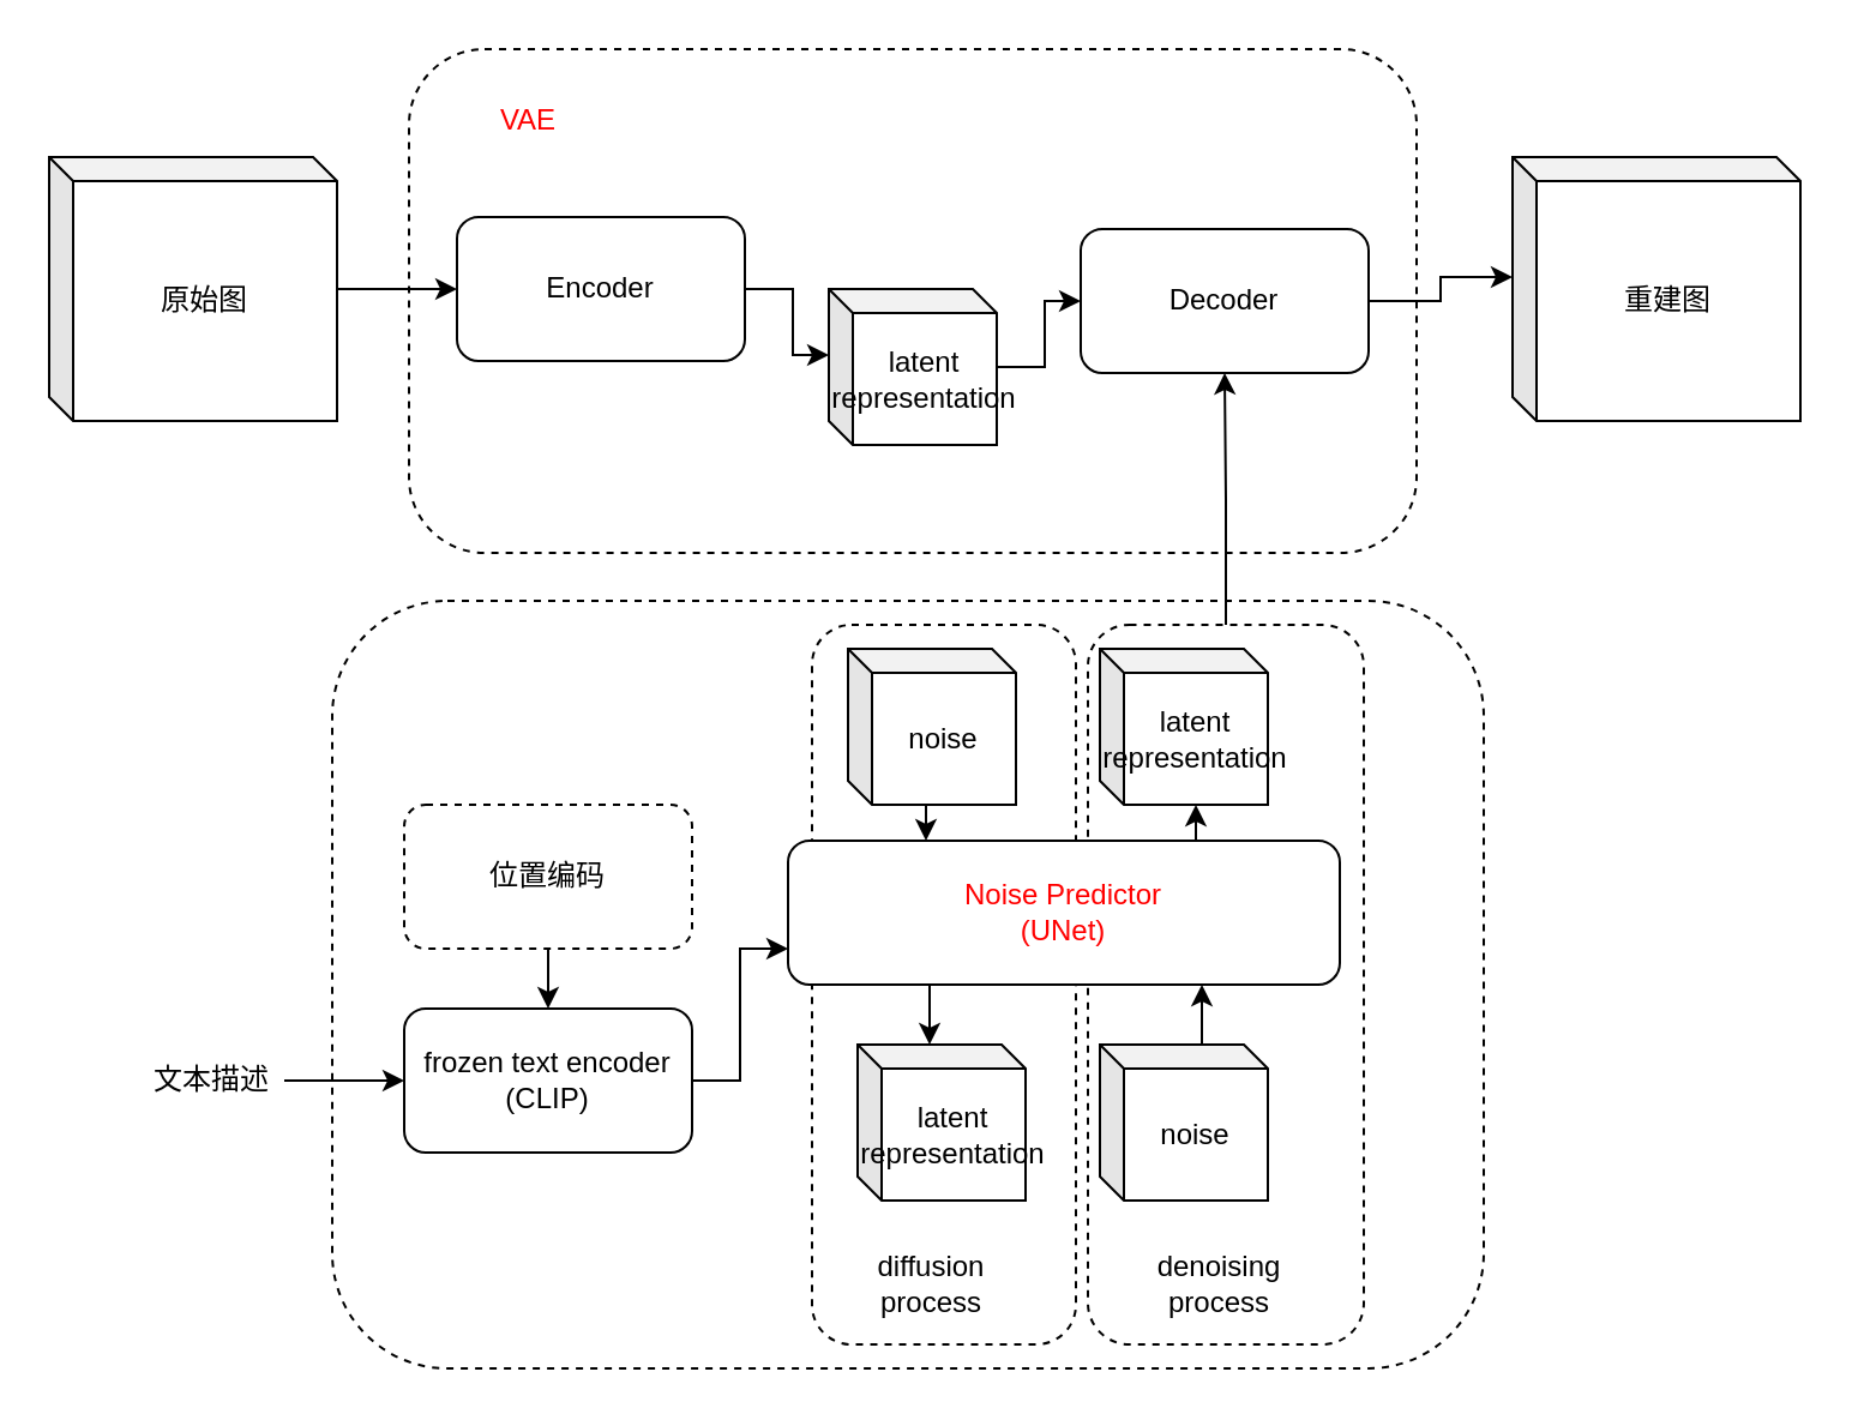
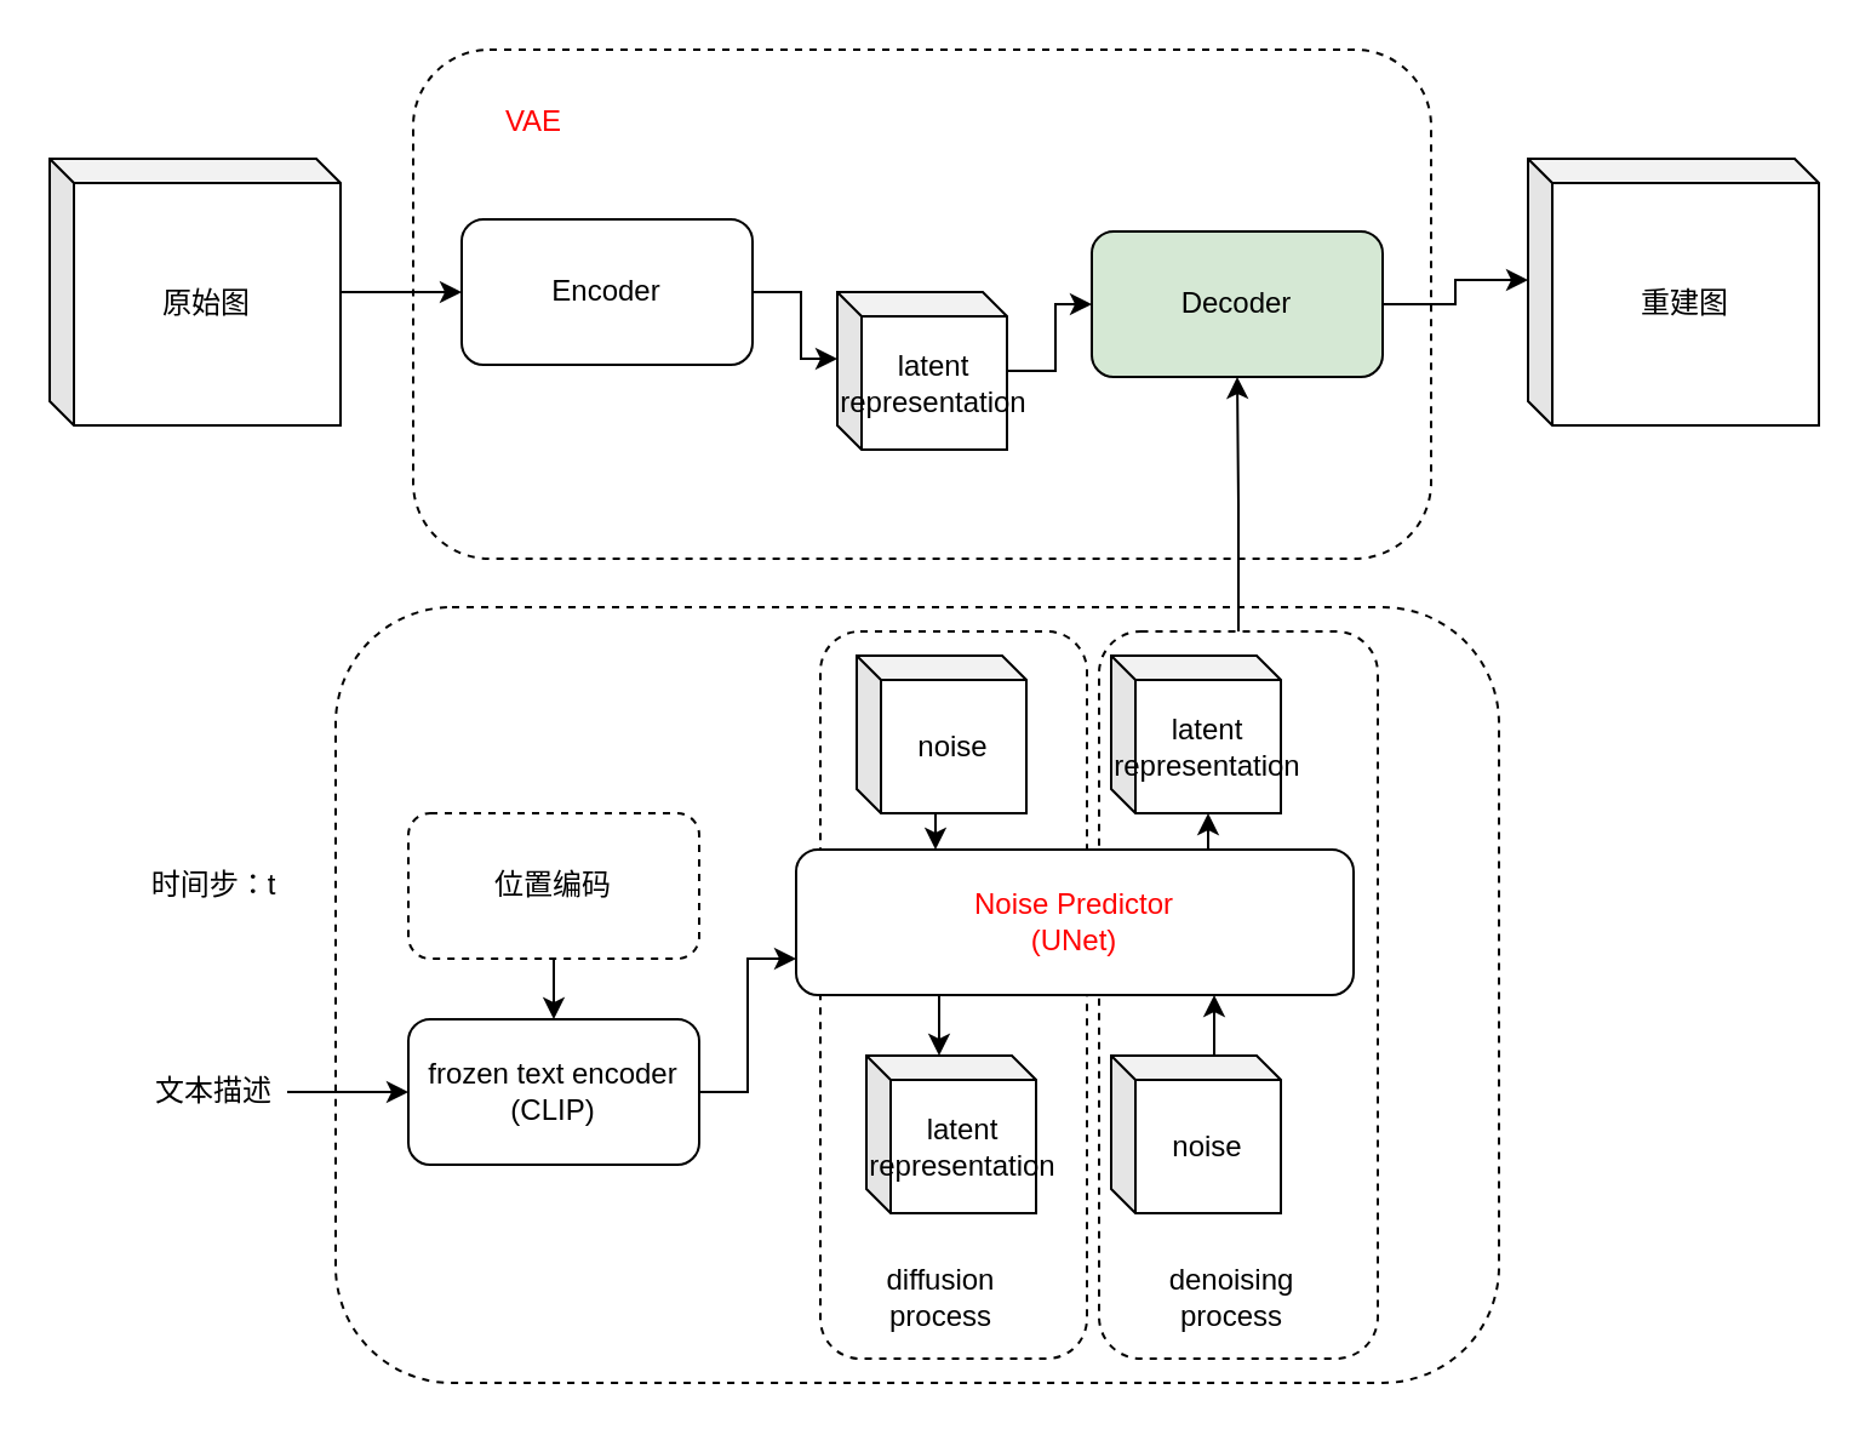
  <mxCell id="0" />
  <mxCell id="1" parent="0" />
  <mxCell id="2" value="" style="rounded=1;whiteSpace=wrap;html=1;fillColor=default;dashed=1;" vertex="1" parent="1"><mxGeometry x="138" y="250" width="480" height="320" as="geometry" /></mxCell>
  <mxCell id="3" value="" style="rounded=1;whiteSpace=wrap;html=1;fillColor=default;dashed=1;" vertex="1" parent="1"><mxGeometry x="170" y="20" width="420" height="210" as="geometry" /></mxCell>
  <mxCell id="4" style="edgeStyle=orthogonalEdgeStyle;rounded=0;orthogonalLoop=1;jettySize=auto;html=1;entryX=0;entryY=0;entryDx=0;entryDy=27.5;entryPerimeter=0;" edge="1" parent="1" source="5" target="11"><mxGeometry relative="1" as="geometry" /></mxCell>
  <mxCell id="5" value="Encoder" style="rounded=1;whiteSpace=wrap;html=1;" vertex="1" parent="1"><mxGeometry x="190" y="90" width="120" height="60" as="geometry" /></mxCell>
  <mxCell id="6" style="edgeStyle=orthogonalEdgeStyle;rounded=0;orthogonalLoop=1;jettySize=auto;html=1;" edge="1" parent="1" source="7" target="5"><mxGeometry relative="1" as="geometry" /></mxCell>
  <mxCell id="7" value="原始图" style="shape=cube;whiteSpace=wrap;html=1;boundedLbl=1;backgroundOutline=1;darkOpacity=0.05;darkOpacity2=0.1;size=10;" vertex="1" parent="1"><mxGeometry x="20" y="65" width="120" height="110" as="geometry" /></mxCell>
  <mxCell id="8" style="edgeStyle=orthogonalEdgeStyle;rounded=0;orthogonalLoop=1;jettySize=auto;html=1;entryX=0;entryY=0;entryDx=0;entryDy=50;entryPerimeter=0;" edge="1" parent="1" source="9" target="12"><mxGeometry relative="1" as="geometry" /></mxCell>
- <mxCell id="9" value="Decoder" style="rounded=1;whiteSpace=wrap;html=1;" vertex="1" parent="1"><mxGeometry x="450" y="95" width="120" height="60" as="geometry" /></mxCell>
+ <mxCell id="9" value="Decoder" style="rounded=1;whiteSpace=wrap;html=1;fillColor=#d5e8d4;" vertex="1" parent="1"><mxGeometry x="450" y="95" width="120" height="60" as="geometry" /></mxCell>
  <mxCell id="10" style="edgeStyle=orthogonalEdgeStyle;rounded=0;orthogonalLoop=1;jettySize=auto;html=1;entryX=0;entryY=0.5;entryDx=0;entryDy=0;" edge="1" parent="1" source="11" target="9"><mxGeometry relative="1" as="geometry" /></mxCell>
  <mxCell id="11" value="latent&lt;br&gt;representation" style="shape=cube;whiteSpace=wrap;html=1;boundedLbl=1;backgroundOutline=1;darkOpacity=0.05;darkOpacity2=0.1;size=10;" vertex="1" parent="1"><mxGeometry x="345" y="120" width="70" height="65" as="geometry" /></mxCell>
  <mxCell id="12" value="重建图" style="shape=cube;whiteSpace=wrap;html=1;boundedLbl=1;backgroundOutline=1;darkOpacity=0.05;darkOpacity2=0.1;size=10;" vertex="1" parent="1"><mxGeometry x="630" y="65" width="120" height="110" as="geometry" /></mxCell>
  <mxCell id="13" value="VAE" style="text;html=1;strokeColor=none;fillColor=none;align=center;verticalAlign=middle;whiteSpace=wrap;rounded=0;fontColor=#FF0000;" vertex="1" parent="1"><mxGeometry x="190" y="35" width="60" height="30" as="geometry" /></mxCell>
  <mxCell id="14" style="edgeStyle=orthogonalEdgeStyle;rounded=0;orthogonalLoop=1;jettySize=auto;html=1;exitX=0.25;exitY=1;exitDx=0;exitDy=0;entryX=0;entryY=0;entryDx=30;entryDy=0;entryPerimeter=0;" edge="1" parent="1" source="34" target="23"><mxGeometry relative="1" as="geometry" /></mxCell>
  <mxCell id="15" style="edgeStyle=orthogonalEdgeStyle;rounded=0;orthogonalLoop=1;jettySize=auto;html=1;exitX=0.75;exitY=0;exitDx=0;exitDy=0;entryX=0;entryY=0;entryDx=40;entryDy=65;entryPerimeter=0;" edge="1" parent="1" source="34" target="26"><mxGeometry relative="1" as="geometry" /></mxCell>
+ <mxCell id="16" value="时间步：t" style="text;html=1;strokeColor=none;fillColor=none;align=center;verticalAlign=middle;whiteSpace=wrap;rounded=0;" vertex="1" parent="1"><mxGeometry x="58" y="350" width="60" height="30" as="geometry" /></mxCell>
  <mxCell id="17" style="edgeStyle=orthogonalEdgeStyle;rounded=0;orthogonalLoop=1;jettySize=auto;html=1;" edge="1" parent="1" source="18" target="22"><mxGeometry relative="1" as="geometry" /></mxCell>
  <mxCell id="18" value="位置编码" style="rounded=1;whiteSpace=wrap;html=1;dashed=1;" vertex="1" parent="1"><mxGeometry x="168" y="335" width="120" height="60" as="geometry" /></mxCell>
  <mxCell id="19" style="edgeStyle=orthogonalEdgeStyle;rounded=0;orthogonalLoop=1;jettySize=auto;html=1;entryX=0;entryY=0.5;entryDx=0;entryDy=0;" edge="1" parent="1" source="20" target="22"><mxGeometry relative="1" as="geometry" /></mxCell>
  <mxCell id="20" value="文本描述" style="text;html=1;strokeColor=none;fillColor=none;align=center;verticalAlign=middle;whiteSpace=wrap;rounded=0;" vertex="1" parent="1"><mxGeometry x="58" y="435" width="60" height="30" as="geometry" /></mxCell>
  <mxCell id="21" style="edgeStyle=orthogonalEdgeStyle;rounded=0;orthogonalLoop=1;jettySize=auto;html=1;entryX=0;entryY=0.75;entryDx=0;entryDy=0;" edge="1" parent="1" source="22" target="34"><mxGeometry relative="1" as="geometry" /></mxCell>
  <mxCell id="22" value="frozen text encoder&lt;br&gt;(CLIP)" style="rounded=1;whiteSpace=wrap;html=1;" vertex="1" parent="1"><mxGeometry x="168" y="420" width="120" height="60" as="geometry" /></mxCell>
  <mxCell id="23" value="latent&lt;br&gt;representation" style="shape=cube;whiteSpace=wrap;html=1;boundedLbl=1;backgroundOutline=1;darkOpacity=0.05;darkOpacity2=0.1;size=10;" vertex="1" parent="1"><mxGeometry x="357" y="435" width="70" height="65" as="geometry" /></mxCell>
  <mxCell id="24" style="edgeStyle=orthogonalEdgeStyle;rounded=0;orthogonalLoop=1;jettySize=auto;html=1;exitX=0;exitY=0;exitDx=40;exitDy=65;exitPerimeter=0;entryX=0.25;entryY=0;entryDx=0;entryDy=0;" edge="1" parent="1" source="25" target="34"><mxGeometry relative="1" as="geometry" /></mxCell>
  <mxCell id="25" value="noise" style="shape=cube;whiteSpace=wrap;html=1;boundedLbl=1;backgroundOutline=1;darkOpacity=0.05;darkOpacity2=0.1;size=10;" vertex="1" parent="1"><mxGeometry x="353" y="270" width="70" height="65" as="geometry" /></mxCell>
  <mxCell id="26" value="latent&lt;br&gt;representation" style="shape=cube;whiteSpace=wrap;html=1;boundedLbl=1;backgroundOutline=1;darkOpacity=0.05;darkOpacity2=0.1;size=10;" vertex="1" parent="1"><mxGeometry x="458" y="270" width="70" height="65" as="geometry" /></mxCell>
  <mxCell id="27" style="edgeStyle=orthogonalEdgeStyle;rounded=0;orthogonalLoop=1;jettySize=auto;html=1;exitX=0;exitY=0;exitDx=30;exitDy=0;exitPerimeter=0;entryX=0.75;entryY=1;entryDx=0;entryDy=0;" edge="1" parent="1" source="28" target="34"><mxGeometry relative="1" as="geometry" /></mxCell>
  <mxCell id="28" value="noise" style="shape=cube;whiteSpace=wrap;html=1;boundedLbl=1;backgroundOutline=1;darkOpacity=0.05;darkOpacity2=0.1;size=10;" vertex="1" parent="1"><mxGeometry x="458" y="435" width="70" height="65" as="geometry" /></mxCell>
  <mxCell id="29" value="" style="rounded=1;whiteSpace=wrap;html=1;fillColor=none;dashed=1;" vertex="1" parent="1"><mxGeometry x="338" y="260" width="110" height="300" as="geometry" /></mxCell>
  <mxCell id="30" style="edgeStyle=orthogonalEdgeStyle;rounded=0;orthogonalLoop=1;jettySize=auto;html=1;entryX=0.5;entryY=1;entryDx=0;entryDy=0;" edge="1" parent="1" source="31" target="9"><mxGeometry relative="1" as="geometry" /></mxCell>
  <mxCell id="31" value="" style="rounded=1;whiteSpace=wrap;html=1;fillColor=none;dashed=1;" vertex="1" parent="1"><mxGeometry x="453" y="260" width="115" height="300" as="geometry" /></mxCell>
  <mxCell id="32" value="diffusion process" style="text;html=1;strokeColor=none;fillColor=none;align=center;verticalAlign=middle;whiteSpace=wrap;rounded=0;" vertex="1" parent="1"><mxGeometry x="358" y="520" width="60" height="30" as="geometry" /></mxCell>
  <mxCell id="33" value="denoising process" style="text;html=1;strokeColor=none;fillColor=none;align=center;verticalAlign=middle;whiteSpace=wrap;rounded=0;" vertex="1" parent="1"><mxGeometry x="478" y="520" width="60" height="30" as="geometry" /></mxCell>
  <mxCell id="34" value="Noise Predictor&lt;br&gt;(UNet)" style="rounded=1;whiteSpace=wrap;html=1;fontColor=#FF0000;" vertex="1" parent="1"><mxGeometry x="328" y="350" width="230" height="60" as="geometry" /></mxCell>
